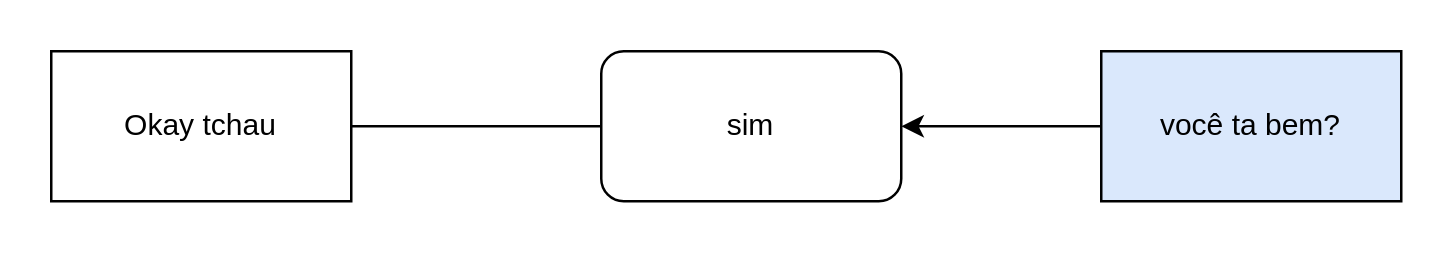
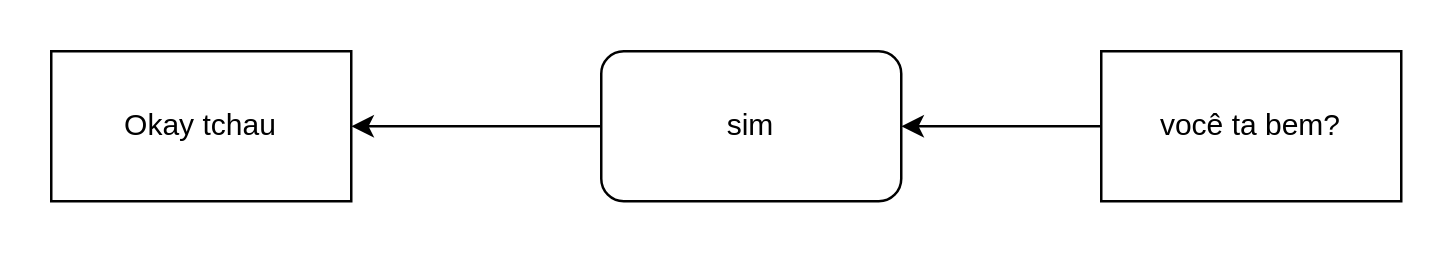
  <mxCell id="0" />
  <mxCell id="1" parent="0" />
  <mxCell id="2" value="" style="edgeStyle=orthogonalEdgeStyle;rounded=0;orthogonalLoop=1;jettySize=auto;html=1;" edge="1" parent="1" source="3" target="6"><mxGeometry relative="1" as="geometry" /></mxCell>
- <mxCell id="3" value="você ta bem?" style="rounded=0;whiteSpace=wrap;html=1;fillColor=#dae8fc;" vertex="1" parent="1"><mxGeometry x="440" y="20" width="120" height="60" as="geometry" /></mxCell>
+ <mxCell id="3" value="você ta bem?" style="rounded=0;whiteSpace=wrap;html=1;" vertex="1" parent="1"><mxGeometry x="440" y="20" width="120" height="60" as="geometry" /></mxCell>
  <mxCell id="4" value="Okay tchau" style="whiteSpace=wrap;html=1;rounded=0;" vertex="1" parent="1"><mxGeometry x="20" y="20" width="120" height="60" as="geometry" /></mxCell>
- <mxCell id="5" style="edgeStyle=orthogonalEdgeStyle;rounded=0;orthogonalLoop=1;jettySize=auto;html=1;endArrow=none;" edge="1" parent="1" source="6" target="4"><mxGeometry relative="1" as="geometry" /></mxCell>
+ <mxCell id="5" style="edgeStyle=orthogonalEdgeStyle;rounded=0;orthogonalLoop=1;jettySize=auto;html=1;" edge="1" parent="1" source="6" target="4"><mxGeometry relative="1" as="geometry" /></mxCell>
  <mxCell id="6" value="sim" style="whiteSpace=wrap;html=1;rounded=1;" vertex="1" parent="1"><mxGeometry x="240" y="20" width="120" height="60" as="geometry" /></mxCell>
